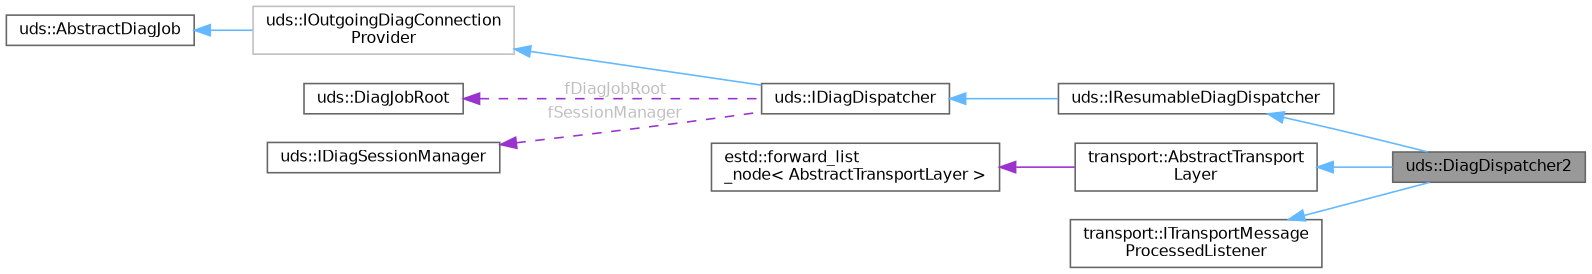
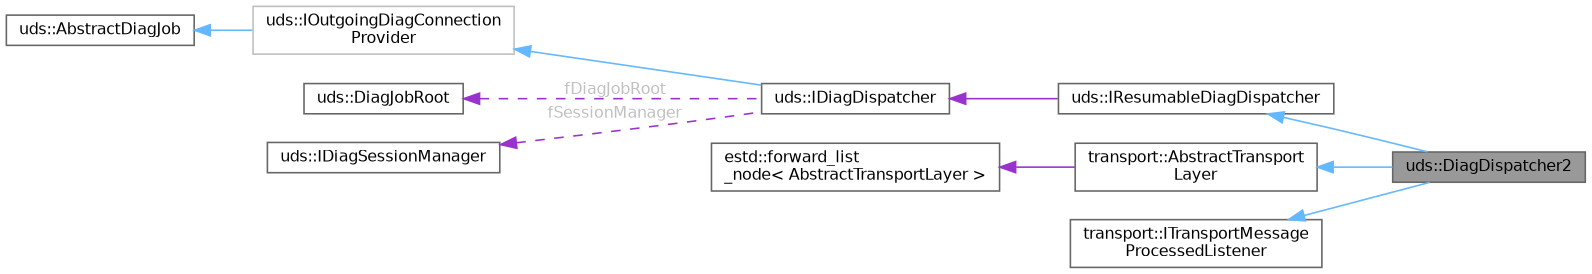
  digraph {
    rankdir=LR
    node [color=gray40 fillcolor=white fontname=Helvetica fontsize=10 shape=box style=filled]
    edge [color=steelblue1 dir=back fontname=Helvetica fontsize=10 labelfontname=Helvetica labelfontsize=10 style=solid]
    n1 [fillcolor=grey60 fontcolor=black height=0.2 label="uds::DiagDispatcher2" width=0.4]
    n2 [height=0.2 label="uds::IResumableDiagDispatcher" width=0.4]
    n3 [height=0.2 label="uds::IDiagDispatcher" width=0.4]
    n4 [color=grey75 height=0.2 label="uds::IOutgoingDiagConnection\lProvider" width=0.4]
    n5 [height=0.2 label="uds::DiagJobRoot" width=0.4]
    n6 [height=0.2 label="uds::AbstractDiagJob" width=0.4]
    n7 [height=0.2 label="uds::IDiagSessionManager" width=0.4]
    n8 [height=0.2 label="transport::AbstractTransport\lLayer" width=0.4]
    n9 [height=0.2 label="estd::forward_list\l_node\< AbstractTransportLayer \>" width=0.4]
    n10 [height=0.2 label="transport::ITransportMessage\lProcessedListener" width=0.4]
    n2 -> n1
-   n3 -> n2
+   n3 -> n2 [color=darkorchid3]
    n4 -> n3
    n5 -> n3 [color=darkorchid3 fontcolor=grey label=" fDiagJobRoot" style=dashed]
    n6 -> n4
    n7 -> n3 [color=darkorchid3 fontcolor=grey label=" fSessionManager" style=dashed]
    n8 -> n1
    n9 -> n8 [color=darkorchid3]
    n10 -> n1
  }
